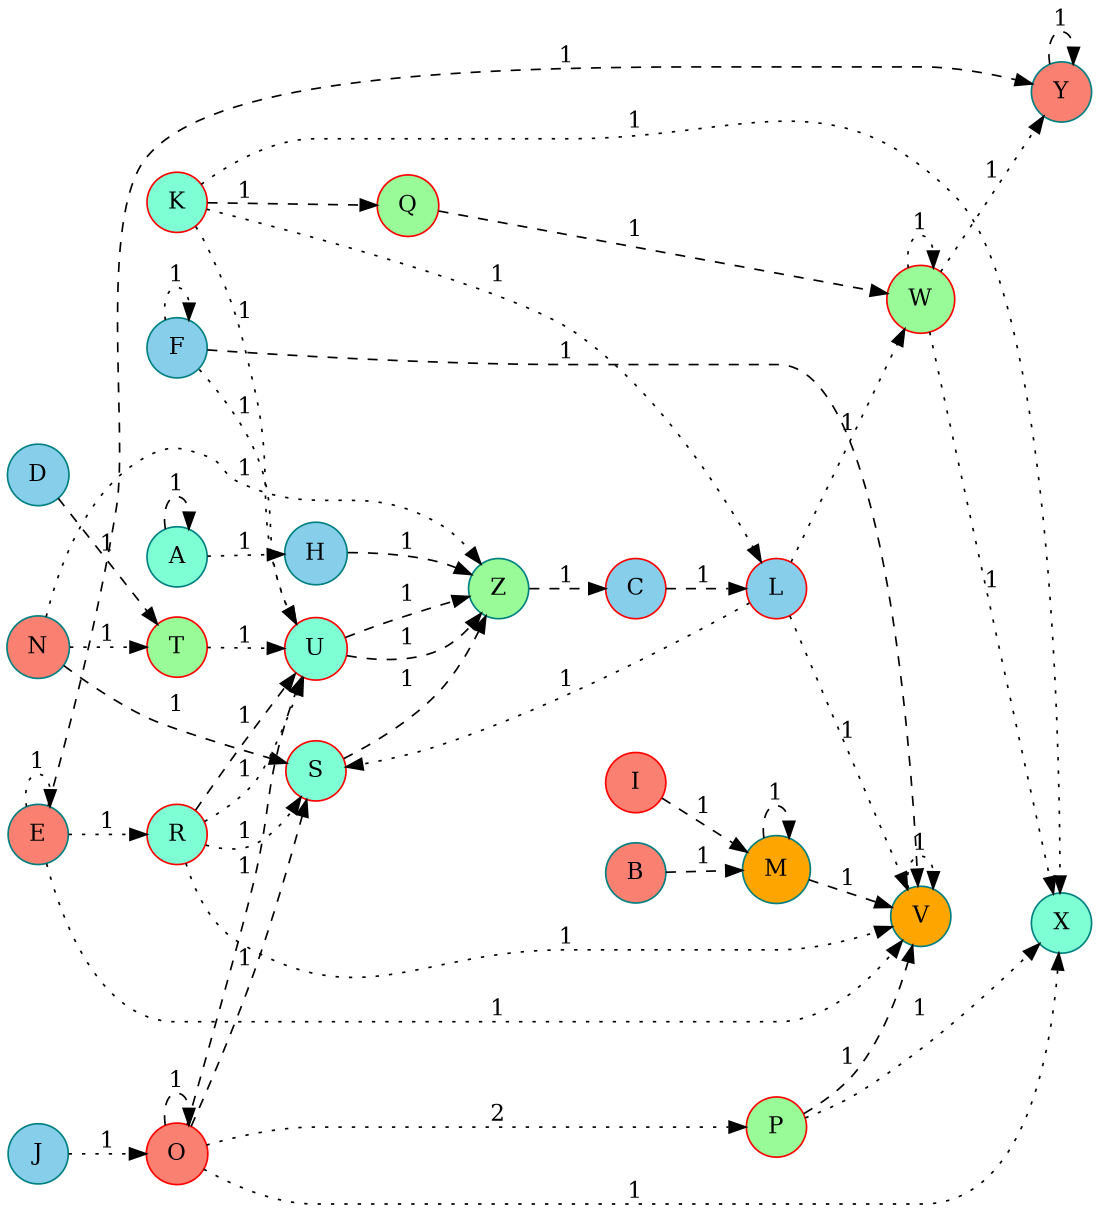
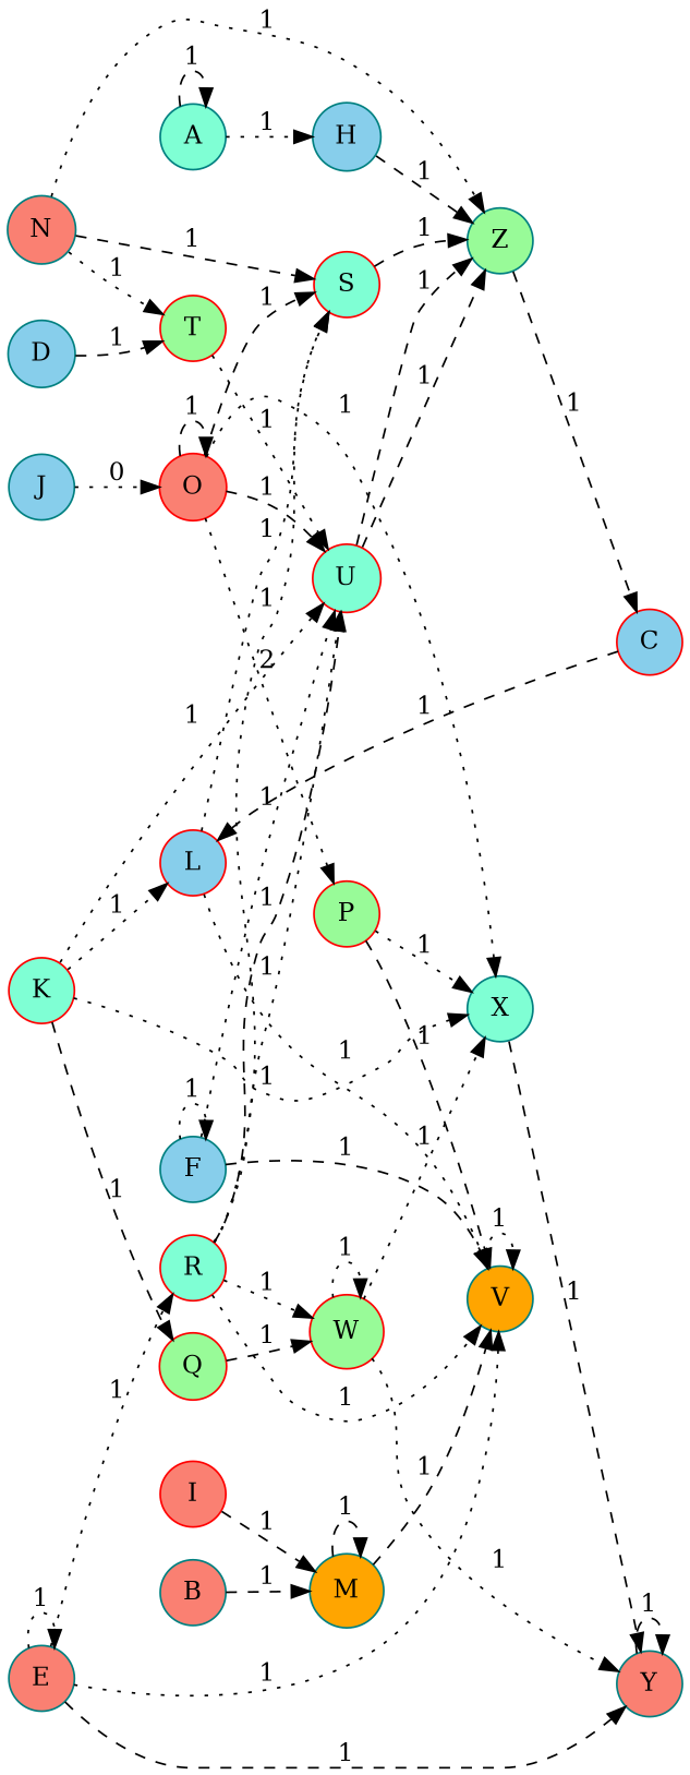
  digraph {
    rankdir=LR
    node [color=teal fillcolor=aquamarine shape=circle style=filled]
    edge [style=dotted]
    M [fillcolor=orange]
    V [fillcolor=orange]
    P [color=red fillcolor=palegreen]
    X
    Y [fillcolor=salmon]
    S [color=red]
    Z [fillcolor=palegreen]
    L [color=red fillcolor=skyblue]
    W [color=red fillcolor=palegreen]
    T [color=red fillcolor=palegreen]
    U [color=red]
    C [color=red fillcolor=skyblue]
    K [color=red]
    Q [color=red fillcolor=palegreen]
    E [fillcolor=salmon]
    R [color=red]
    D [fillcolor=skyblue]
    F [fillcolor=skyblue]
    B [fillcolor=salmon]
    O [color=red fillcolor=salmon]
    I [color=red fillcolor=salmon]
    N [fillcolor=salmon]
    A
    H [fillcolor=skyblue]
    J [fillcolor=skyblue]
    M -> M [label=1 style=dashed]
    M -> V [label=1 style=dashed]
    V -> V [label=1]
    P -> V [label=1 style=dashed]
    P -> X [label=1]
+   X -> Y [label=1 style=dashed]
    Y -> Y [label=1 style=dashed]
    S -> Z [label=1 style=dashed]
    Z -> C [label=1 style=dashed]
    L -> V [label=1]
    L -> S [label=1]
-   L -> W [label=1]
+   R -> W [label=1]
    W -> X [label=1]
    W -> Y [label=1]
    W -> W [label=1]
    T -> U [label=1]
    U -> Z [label=1 style=dashed]
    U -> Z [label=1 style=dashed]
    C -> L [label=1 style=dashed]
    K -> X [label=1]
    K -> L [label=1]
    K -> U [label=1]
    K -> Q [label=1 style=dashed]
    Q -> W [label=1 style=dashed]
    E -> V [label=1]
    E -> Y [label=1 style=dashed]
    E -> E [label=1]
    E -> R [label=1]
    R -> V [label=1]
    R -> S [label=1]
    R -> U [label=1 style=dashed]
    R -> U [label=1]
    D -> T [label=1 style=dashed]
    F -> V [label=1 style=dashed]
    F -> U [label=1]
    F -> F [label=1]
    B -> M [label=1 style=dashed]
    O -> P [label=2]
    O -> X [label=1]
    O -> S [label=1 style=dashed]
    O -> U [label=1 style=dashed]
    O -> O [label=1 style=dashed]
    I -> M [label=1 style=dashed]
    N -> S [label=1 style=dashed]
    N -> Z [label=1]
    N -> T [label=1]
    A -> A [label=1 style=dashed]
    A -> H [label=1]
    H -> Z [label=1 style=dashed]
-   J -> O [label=1]
+   J -> O [label=0]
  }
